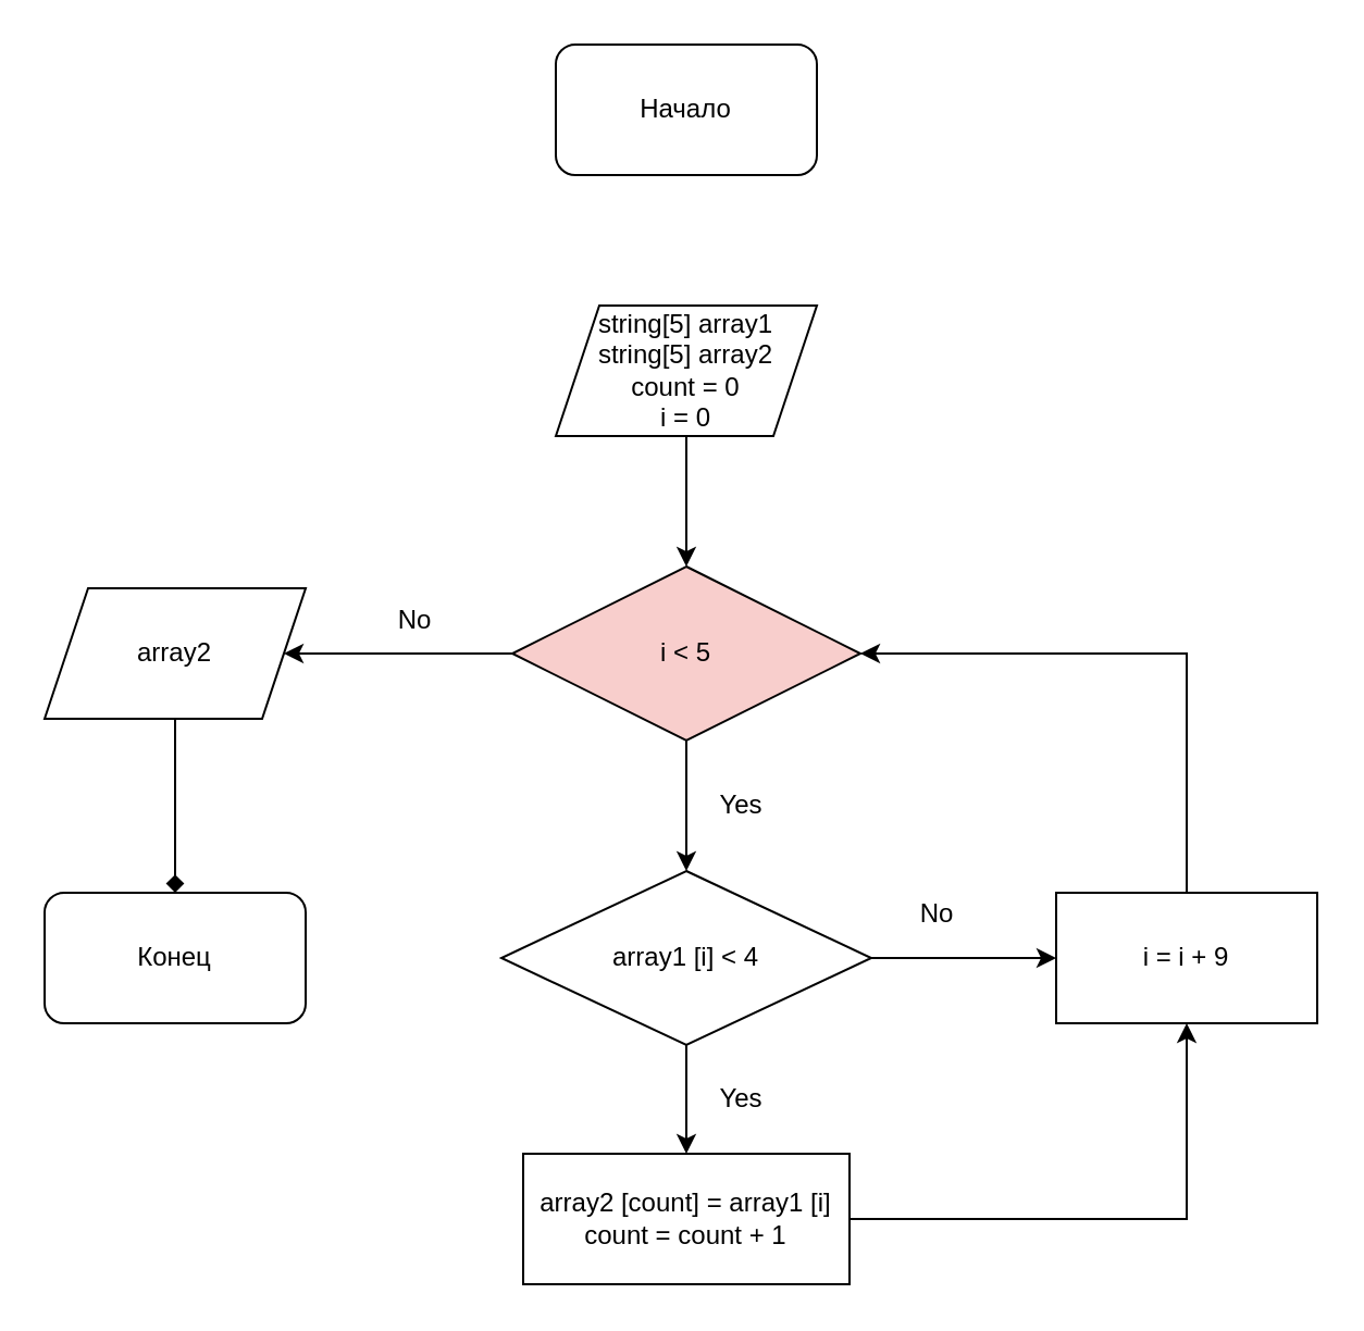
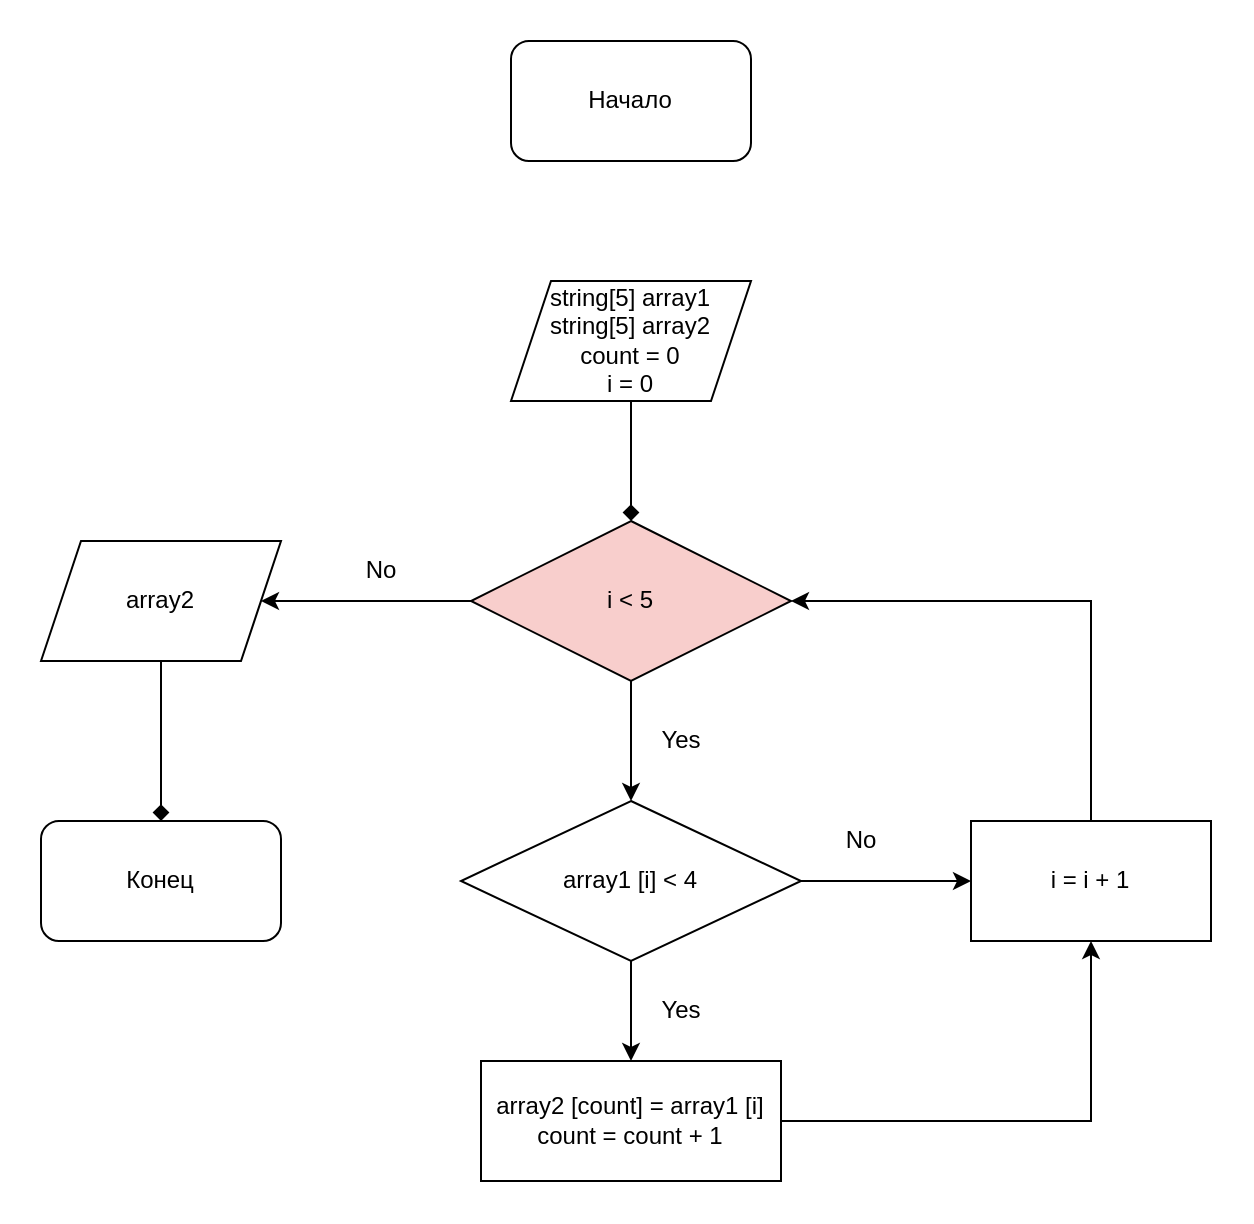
  <mxCell id="0" />
  <mxCell id="1" parent="0" />
  <mxCell id="2" value="Начало" style="rounded=1;whiteSpace=wrap;html=1;" vertex="1" parent="1"><mxGeometry x="255" y="20" width="120" height="60" as="geometry" /></mxCell>
- <mxCell id="3" style="edgeStyle=orthogonalEdgeStyle;rounded=0;orthogonalLoop=1;jettySize=auto;html=1;exitX=0.5;exitY=1;exitDx=0;exitDy=0;entryX=0.5;entryY=0;entryDx=0;entryDy=0;" edge="1" parent="1" source="4" target="7"><mxGeometry relative="1" as="geometry" /></mxCell>
+ <mxCell id="3" style="edgeStyle=orthogonalEdgeStyle;rounded=0;orthogonalLoop=1;jettySize=auto;html=1;exitX=0.5;exitY=1;exitDx=0;exitDy=0;entryX=0.5;entryY=0;entryDx=0;entryDy=0;endArrow=diamond;" edge="1" parent="1" source="4" target="7"><mxGeometry relative="1" as="geometry" /></mxCell>
  <mxCell id="4" value="string[5] array1&lt;br&gt;string[5] array2&lt;br&gt;count = 0&lt;br&gt;i = 0" style="shape=parallelogram;perimeter=parallelogramPerimeter;whiteSpace=wrap;html=1;fixedSize=1;" vertex="1" parent="1"><mxGeometry x="255" y="140" width="120" height="60" as="geometry" /></mxCell>
  <mxCell id="5" style="edgeStyle=orthogonalEdgeStyle;rounded=0;orthogonalLoop=1;jettySize=auto;html=1;exitX=0.5;exitY=1;exitDx=0;exitDy=0;entryX=0.5;entryY=0;entryDx=0;entryDy=0;" edge="1" parent="1" source="7" target="10"><mxGeometry relative="1" as="geometry" /></mxCell>
  <mxCell id="6" style="edgeStyle=orthogonalEdgeStyle;rounded=0;orthogonalLoop=1;jettySize=auto;html=1;exitX=0;exitY=0.5;exitDx=0;exitDy=0;entryX=1;entryY=0.5;entryDx=0;entryDy=0;" edge="1" parent="1" source="7" target="16"><mxGeometry relative="1" as="geometry" /></mxCell>
  <mxCell id="7" value="i &amp;lt; 5" style="rhombus;whiteSpace=wrap;html=1;fillColor=#f8cecc;" vertex="1" parent="1"><mxGeometry x="235" y="260" width="160" height="80" as="geometry" /></mxCell>
  <mxCell id="8" style="edgeStyle=orthogonalEdgeStyle;rounded=0;orthogonalLoop=1;jettySize=auto;html=1;exitX=0.5;exitY=1;exitDx=0;exitDy=0;" edge="1" parent="1" source="10" target="12"><mxGeometry relative="1" as="geometry" /></mxCell>
  <mxCell id="9" style="edgeStyle=orthogonalEdgeStyle;rounded=0;orthogonalLoop=1;jettySize=auto;html=1;exitX=1;exitY=0.5;exitDx=0;exitDy=0;entryX=0;entryY=0.5;entryDx=0;entryDy=0;" edge="1" parent="1" source="10" target="14"><mxGeometry relative="1" as="geometry" /></mxCell>
  <mxCell id="10" value="array1 [i] &amp;lt; 4" style="rhombus;whiteSpace=wrap;html=1;" vertex="1" parent="1"><mxGeometry x="230" y="400" width="170" height="80" as="geometry" /></mxCell>
  <mxCell id="11" style="edgeStyle=orthogonalEdgeStyle;rounded=0;orthogonalLoop=1;jettySize=auto;html=1;exitX=1;exitY=0.5;exitDx=0;exitDy=0;entryX=0.5;entryY=1;entryDx=0;entryDy=0;" edge="1" parent="1" source="12" target="14"><mxGeometry relative="1" as="geometry" /></mxCell>
  <mxCell id="12" value="array2 [count] = array1 [i]&lt;br&gt;count = count + 1" style="rounded=0;whiteSpace=wrap;html=1;" vertex="1" parent="1"><mxGeometry x="240" y="530" width="150" height="60" as="geometry" /></mxCell>
  <mxCell id="13" style="edgeStyle=orthogonalEdgeStyle;rounded=0;orthogonalLoop=1;jettySize=auto;html=1;exitX=0.5;exitY=0;exitDx=0;exitDy=0;entryX=1;entryY=0.5;entryDx=0;entryDy=0;" edge="1" parent="1" source="14" target="7"><mxGeometry relative="1" as="geometry" /></mxCell>
- <mxCell id="14" value="i = i + 9" style="rounded=0;whiteSpace=wrap;html=1;" vertex="1" parent="1"><mxGeometry x="485" y="410" width="120" height="60" as="geometry" /></mxCell>
+ <mxCell id="14" value="i = i + 1" style="rounded=0;whiteSpace=wrap;html=1;" vertex="1" parent="1"><mxGeometry x="485" y="410" width="120" height="60" as="geometry" /></mxCell>
  <mxCell id="15" style="edgeStyle=orthogonalEdgeStyle;rounded=0;orthogonalLoop=1;jettySize=auto;html=1;exitX=0.5;exitY=1;exitDx=0;exitDy=0;entryX=0.5;entryY=0;entryDx=0;entryDy=0;endArrow=diamond;" edge="1" parent="1" source="16" target="17"><mxGeometry relative="1" as="geometry" /></mxCell>
  <mxCell id="16" value="array2" style="shape=parallelogram;perimeter=parallelogramPerimeter;whiteSpace=wrap;html=1;fixedSize=1;" vertex="1" parent="1"><mxGeometry x="20" y="270" width="120" height="60" as="geometry" /></mxCell>
  <mxCell id="17" value="Конец" style="rounded=1;whiteSpace=wrap;html=1;" vertex="1" parent="1"><mxGeometry x="20" y="410" width="120" height="60" as="geometry" /></mxCell>
  <mxCell id="18" value="Yes" style="text;html=1;align=center;verticalAlign=middle;resizable=0;points=[];autosize=1;strokeColor=none;fillColor=none;" vertex="1" parent="1"><mxGeometry x="320" y="355" width="40" height="30" as="geometry" /></mxCell>
  <mxCell id="19" value="Yes" style="text;html=1;align=center;verticalAlign=middle;resizable=0;points=[];autosize=1;strokeColor=none;fillColor=none;" vertex="1" parent="1"><mxGeometry x="320" y="490" width="40" height="30" as="geometry" /></mxCell>
  <mxCell id="20" value="No" style="text;html=1;align=center;verticalAlign=middle;resizable=0;points=[];autosize=1;strokeColor=none;fillColor=none;" vertex="1" parent="1"><mxGeometry x="410" y="405" width="40" height="30" as="geometry" /></mxCell>
  <mxCell id="21" value="No" style="text;html=1;align=center;verticalAlign=middle;resizable=0;points=[];autosize=1;strokeColor=none;fillColor=none;" vertex="1" parent="1"><mxGeometry x="170" y="270" width="40" height="30" as="geometry" /></mxCell>
